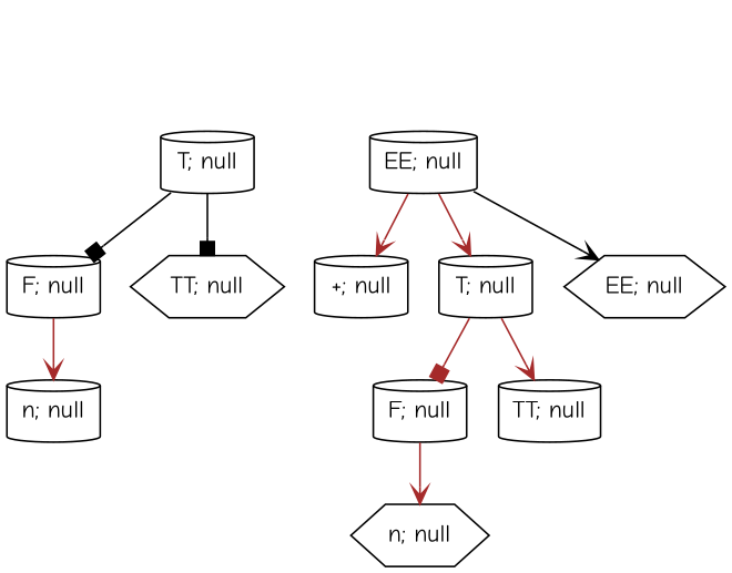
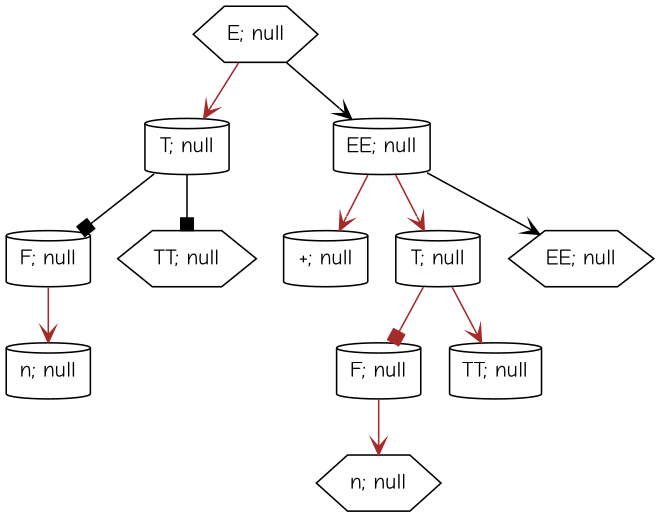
  digraph {
    fontname="Comic Neue"
    node [shape=cylinder fontname="Comic Neue"]
    edge [color=brown arrowhead=vee fontname="Comic Neue"]
+   n1 [label="E; null" shape=hexagon]
    n2 [label="T; null"]
    n3 [label="EE; null"]
    n4 [label="F; null"]
    n5 [label="TT; null" shape=hexagon]
    n6 [label="n; null"]
    n7 [label="+; null"]
    n8 [label="T; null"]
    n9 [label="EE; null" shape=hexagon]
    n10 [label="F; null"]
    n11 [label="TT; null"]
    n12 [label="n; null" shape=hexagon]
+   n1 -> n2
+   n1 -> n3 [color=black]
    n2 -> n4 [color=black arrowhead=box]
    n2 -> n5 [color=black arrowhead=box]
    n3 -> n7
    n3 -> n8
    n3 -> n9 [color=black]
    n4 -> n6
    n8 -> n10 [arrowhead=box]
    n8 -> n11
    n10 -> n12
  }
